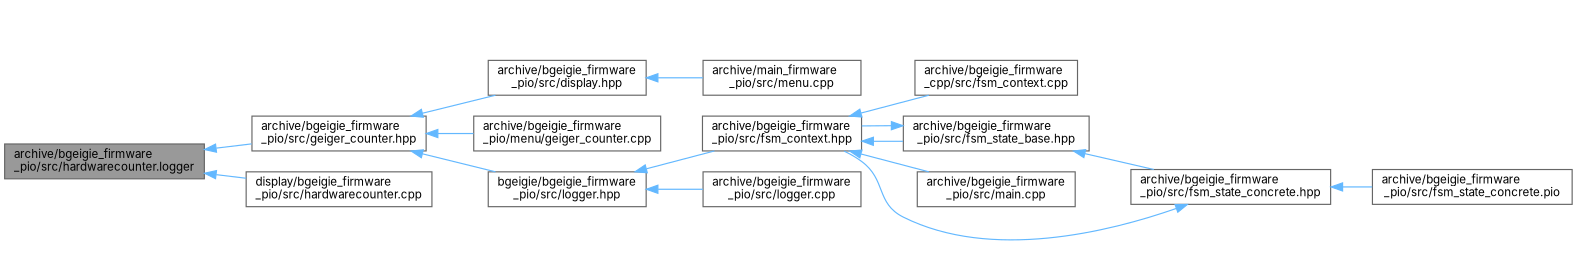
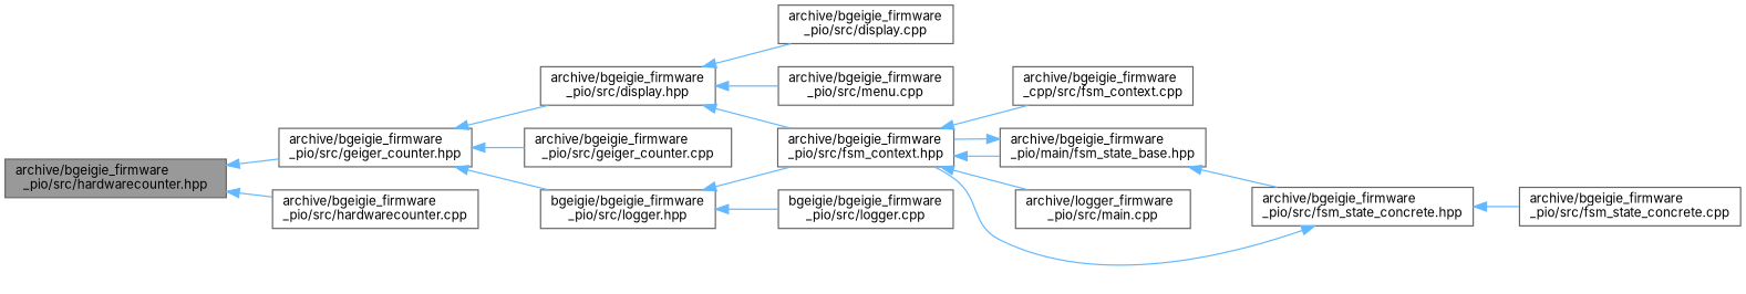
  digraph {
    fontname=Inter
    rankdir=LR
    node [color=grey40 fillcolor=white fontname=Inter fontsize=10 shape=box style=filled]
    edge [color=steelblue1 dir=back fontname=Inter fontsize=10 labelfontname=Helvetica labelfontsize=10 style=solid]
-   n1 [color=gray40 fillcolor=grey60 fontcolor=black height=0.2 label="archive/bgeigie_firmware\l_pio/src/hardwarecounter.logger" width=0.4]
+   n1 [color=gray40 fillcolor=grey60 fontcolor=black height=0.2 label="archive/bgeigie_firmware\l_pio/src/hardwarecounter.hpp" width=0.4]
    n2 [height=0.2 label="archive/bgeigie_firmware\l_pio/src/geiger_counter.hpp" width=0.4]
-   n3 [height=0.2 label="display/bgeigie_firmware\l_pio/src/hardwarecounter.cpp" width=0.4]
+   n3 [height=0.2 label="archive/bgeigie_firmware\l_pio/src/hardwarecounter.cpp" width=0.4]
    n4 [height=0.2 label="archive/bgeigie_firmware\l_pio/src/display.hpp" width=0.4]
-   n5 [height=0.2 label="archive/bgeigie_firmware\l_pio/menu/geiger_counter.cpp" width=0.4]
+   n5 [height=0.2 label="archive/bgeigie_firmware\l_pio/src/geiger_counter.cpp" width=0.4]
    n6 [height=0.2 label="bgeigie/bgeigie_firmware\l_pio/src/logger.hpp" width=0.4]
    n7 [height=0.2 label="archive/bgeigie_firmware\l_pio/src/fsm_context.hpp" width=0.4]
-   n9 [height=0.2 label="archive/main_firmware\l_pio/src/menu.cpp" width=0.4]
+   n8 [height=0.2 label="archive/bgeigie_firmware\l_pio/src/display.cpp" width=0.4]
+   n9 [height=0.2 label="archive/bgeigie_firmware\l_pio/src/menu.cpp" width=0.4]
    n10 [height=0.2 label="archive/bgeigie_firmware\l_cpp/src/fsm_context.cpp" width=0.4]
-   n11 [height=0.2 label="archive/bgeigie_firmware\l_pio/src/fsm_state_base.hpp" width=0.4]
-   n12 [height=0.2 label="archive/bgeigie_firmware\l_pio/src/main.cpp" width=0.4]
-   n13 [height=0.2 label="archive/bgeigie_firmware\l_pio/src/logger.cpp" width=0.4]
+   n11 [height=0.2 label="archive/bgeigie_firmware\l_pio/main/fsm_state_base.hpp" width=0.4]
+   n12 [height=0.2 label="archive/logger_firmware\l_pio/src/main.cpp" width=0.4]
+   n13 [height=0.2 label="bgeigie/bgeigie_firmware\l_pio/src/logger.cpp" width=0.4]
    n14 [height=0.2 label="archive/bgeigie_firmware\l_pio/src/fsm_state_concrete.hpp" width=0.4]
-   n15 [height=0.2 label="archive/bgeigie_firmware\l_pio/src/fsm_state_concrete.pio" width=0.4]
+   n15 [height=0.2 label="archive/bgeigie_firmware\l_pio/src/fsm_state_concrete.cpp" width=0.4]
    n1 -> n2
    n1 -> n3
    n2 -> n4
    n2 -> n5
    n2 -> n6
+   n4 -> n7
+   n4 -> n8
    n4 -> n9
    n6 -> n7
    n6 -> n13
    n7 -> n10
    n7 -> n11
    n7 -> n12
    n11 -> n7
    n11 -> n14
    n14 -> n7
    n14 -> n15
  }
